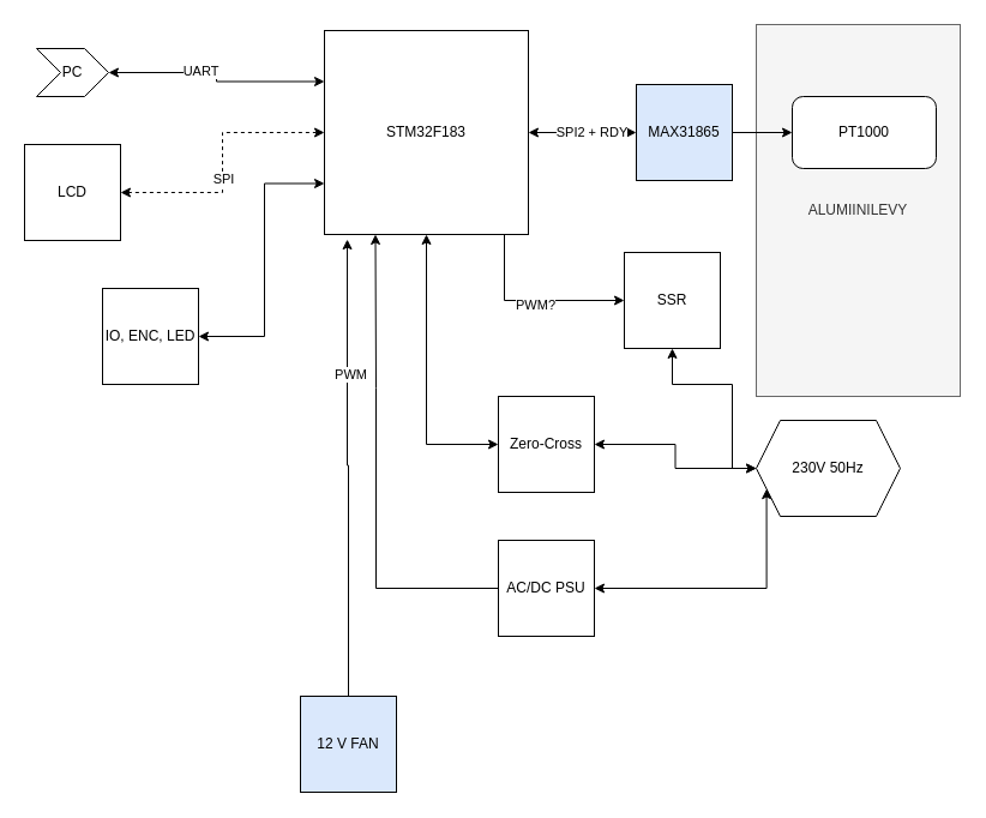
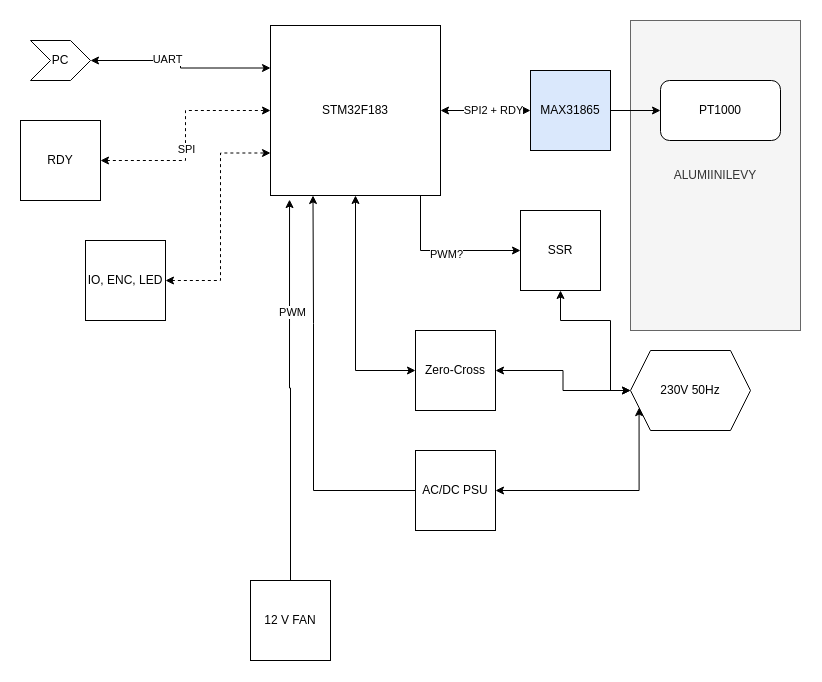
  <mxCell id="0" />
  <mxCell id="1" parent="0" />
  <mxCell id="2" value="ALUMIINILEVY" style="rounded=0;whiteSpace=wrap;html=1;fillColor=#f5f5f5;fontColor=#333333;strokeColor=#666666;sketch=0;shadow=0;" parent="1" vertex="1"><mxGeometry x="630" y="20" width="170" height="310" as="geometry" /></mxCell>
  <mxCell id="3" value="" style="edgeStyle=orthogonalEdgeStyle;rounded=0;orthogonalLoop=1;jettySize=auto;html=1;" parent="1" source="4" target="5" edge="1"><mxGeometry relative="1" as="geometry" /></mxCell>
  <mxCell id="4" value="MAX31865" style="whiteSpace=wrap;html=1;aspect=fixed;fillColor=#dae8fc;" parent="1" vertex="1"><mxGeometry x="530" y="70" width="80" height="80" as="geometry" /></mxCell>
  <mxCell id="5" value="PT1000" style="rounded=1;whiteSpace=wrap;html=1;" parent="1" vertex="1"><mxGeometry x="660" y="80" width="120" height="60" as="geometry" /></mxCell>
  <mxCell id="6" style="edgeStyle=orthogonalEdgeStyle;rounded=0;orthogonalLoop=1;jettySize=auto;html=1;startArrow=classic;startFill=1;" parent="1" edge="1"><mxGeometry relative="1" as="geometry"><mxPoint x="440" y="110" as="sourcePoint" /><mxPoint x="530" y="110" as="targetPoint" /></mxGeometry></mxCell>
  <mxCell id="7" value="SPI2 + RDY" style="edgeLabel;html=1;align=center;verticalAlign=middle;resizable=0;points=[];" parent="6" vertex="1" connectable="0"><mxGeometry x="0.148" y="1" relative="1" as="geometry"><mxPoint as="offset" /></mxGeometry></mxCell>
  <mxCell id="8" style="edgeStyle=orthogonalEdgeStyle;rounded=0;orthogonalLoop=1;jettySize=auto;html=1;entryX=0;entryY=0.5;entryDx=0;entryDy=0;" parent="1" source="10" target="14" edge="1"><mxGeometry relative="1" as="geometry"><Array as="points"><mxPoint x="420" y="250" /></Array></mxGeometry></mxCell>
  <mxCell id="9" value="PWM?" style="edgeLabel;html=1;align=center;verticalAlign=middle;resizable=0;points=[];" parent="8" vertex="1" connectable="0"><mxGeometry x="0.032" y="-3" relative="1" as="geometry"><mxPoint as="offset" /></mxGeometry></mxCell>
  <mxCell id="10" value="STM32F183" style="whiteSpace=wrap;html=1;aspect=fixed;" parent="1" vertex="1"><mxGeometry x="270" y="25" width="170" height="170" as="geometry" /></mxCell>
  <mxCell id="11" style="edgeStyle=orthogonalEdgeStyle;rounded=0;orthogonalLoop=1;jettySize=auto;html=1;entryX=0.5;entryY=1;entryDx=0;entryDy=0;startArrow=classic;startFill=1;" parent="1" source="12" target="10" edge="1"><mxGeometry relative="1" as="geometry"><Array as="points"><mxPoint x="355" y="370" /></Array></mxGeometry></mxCell>
  <mxCell id="12" value="Zero-Cross" style="whiteSpace=wrap;html=1;aspect=fixed;" parent="1" vertex="1"><mxGeometry x="415" y="330" width="80" height="80" as="geometry" /></mxCell>
  <mxCell id="13" style="edgeStyle=orthogonalEdgeStyle;rounded=0;orthogonalLoop=1;jettySize=auto;html=1;entryX=0;entryY=0.5;entryDx=0;entryDy=0;startArrow=classic;startFill=1;" parent="1" source="14" target="16" edge="1"><mxGeometry relative="1" as="geometry"><Array as="points"><mxPoint x="560" y="320" /><mxPoint x="610" y="320" /><mxPoint x="610" y="390" /></Array></mxGeometry></mxCell>
  <mxCell id="14" value="SSR" style="whiteSpace=wrap;html=1;aspect=fixed;" parent="1" vertex="1"><mxGeometry x="520" y="210" width="80" height="80" as="geometry" /></mxCell>
  <mxCell id="15" style="edgeStyle=orthogonalEdgeStyle;rounded=0;orthogonalLoop=1;jettySize=auto;html=1;startArrow=classic;startFill=1;" parent="1" source="16" target="12" edge="1"><mxGeometry relative="1" as="geometry" /></mxCell>
  <mxCell id="16" value="230V 50Hz" style="shape=hexagon;perimeter=hexagonPerimeter2;whiteSpace=wrap;html=1;fixedSize=1;shadow=0;sketch=0;" parent="1" vertex="1"><mxGeometry x="630" y="350" width="120" height="80" as="geometry" /></mxCell>
  <mxCell id="17" style="edgeStyle=orthogonalEdgeStyle;rounded=0;orthogonalLoop=1;jettySize=auto;html=1;entryX=0;entryY=0.75;entryDx=0;entryDy=0;startArrow=classic;startFill=1;" parent="1" source="19" target="16" edge="1"><mxGeometry relative="1" as="geometry" /></mxCell>
  <mxCell id="18" style="edgeStyle=orthogonalEdgeStyle;rounded=0;orthogonalLoop=1;jettySize=auto;html=1;entryX=0.25;entryY=1;entryDx=0;entryDy=0;" edge="1" parent="1" source="19" target="10"><mxGeometry relative="1" as="geometry"><Array as="points"><mxPoint x="313" y="490" /><mxPoint x="313" y="323" /></Array></mxGeometry></mxCell>
  <mxCell id="19" value="AC/DC PSU" style="whiteSpace=wrap;html=1;aspect=fixed;shadow=0;sketch=0;" parent="1" vertex="1"><mxGeometry x="415" y="450" width="80" height="80" as="geometry" /></mxCell>
  <mxCell id="20" style="edgeStyle=orthogonalEdgeStyle;rounded=0;orthogonalLoop=1;jettySize=auto;html=1;entryX=0;entryY=0.25;entryDx=0;entryDy=0;startArrow=classic;startFill=1;" parent="1" source="22" target="10" edge="1"><mxGeometry relative="1" as="geometry" /></mxCell>
  <mxCell id="21" value="UART" style="edgeLabel;html=1;align=center;verticalAlign=middle;resizable=0;points=[];" parent="20" vertex="1" connectable="0"><mxGeometry x="-0.189" y="2" relative="1" as="geometry"><mxPoint as="offset" /></mxGeometry></mxCell>
  <mxCell id="22" value="PC" style="shape=step;perimeter=stepPerimeter;whiteSpace=wrap;html=1;fixedSize=1;shadow=0;sketch=0;" parent="1" vertex="1"><mxGeometry x="30" y="40" width="60" height="40" as="geometry" /></mxCell>
  <mxCell id="23" style="edgeStyle=orthogonalEdgeStyle;rounded=0;orthogonalLoop=1;jettySize=auto;html=1;startArrow=classic;startFill=1;dashed=1;" parent="1" source="25" target="10" edge="1"><mxGeometry relative="1" as="geometry" /></mxCell>
  <mxCell id="24" value="SPI" style="edgeLabel;html=1;align=center;verticalAlign=middle;resizable=0;points=[];" parent="23" vertex="1" connectable="0"><mxGeometry x="-0.117" relative="1" as="geometry"><mxPoint as="offset" /></mxGeometry></mxCell>
- <mxCell id="25" value="LCD" style="whiteSpace=wrap;html=1;aspect=fixed;shadow=0;sketch=0;" parent="1" vertex="1"><mxGeometry x="20" y="120" width="80" height="80" as="geometry" /></mxCell>
- <mxCell id="26" style="edgeStyle=orthogonalEdgeStyle;rounded=0;orthogonalLoop=1;jettySize=auto;html=1;entryX=0;entryY=0.75;entryDx=0;entryDy=0;startArrow=classic;startFill=1;dashed=0;" parent="1" source="27" target="10" edge="1"><mxGeometry relative="1" as="geometry"><Array as="points"><mxPoint x="220" y="280" /><mxPoint x="220" y="153" /></Array></mxGeometry></mxCell>
+ <mxCell id="25" value="RDY" style="whiteSpace=wrap;html=1;aspect=fixed;shadow=0;sketch=0;" parent="1" vertex="1"><mxGeometry x="20" y="120" width="80" height="80" as="geometry" /></mxCell>
+ <mxCell id="26" style="edgeStyle=orthogonalEdgeStyle;rounded=0;orthogonalLoop=1;jettySize=auto;html=1;entryX=0;entryY=0.75;entryDx=0;entryDy=0;startArrow=classic;startFill=1;dashed=1;" parent="1" source="27" target="10" edge="1"><mxGeometry relative="1" as="geometry"><Array as="points"><mxPoint x="220" y="280" /><mxPoint x="220" y="153" /></Array></mxGeometry></mxCell>
  <mxCell id="27" value="IO, ENC, LED" style="whiteSpace=wrap;html=1;aspect=fixed;shadow=0;sketch=0;" parent="1" vertex="1"><mxGeometry x="85" y="240" width="80" height="80" as="geometry" /></mxCell>
  <mxCell id="28" style="edgeStyle=orthogonalEdgeStyle;rounded=0;orthogonalLoop=1;jettySize=auto;html=1;entryX=0.112;entryY=1.024;entryDx=0;entryDy=0;entryPerimeter=0;" edge="1" parent="1" source="30" target="10"><mxGeometry relative="1" as="geometry" /></mxCell>
  <mxCell id="29" value="PWM" style="edgeLabel;html=1;align=center;verticalAlign=middle;resizable=0;points=[];" vertex="1" connectable="0" parent="28"><mxGeometry x="0.414" y="-2" relative="1" as="geometry"><mxPoint as="offset" /></mxGeometry></mxCell>
- <mxCell id="30" value="12 V FAN" style="whiteSpace=wrap;html=1;aspect=fixed;fillColor=#dae8fc;" vertex="1" parent="1"><mxGeometry x="250" y="580" width="80" height="80" as="geometry" /></mxCell>
+ <mxCell id="30" value="12 V FAN" style="whiteSpace=wrap;html=1;aspect=fixed;" vertex="1" parent="1"><mxGeometry x="250" y="580" width="80" height="80" as="geometry" /></mxCell>
